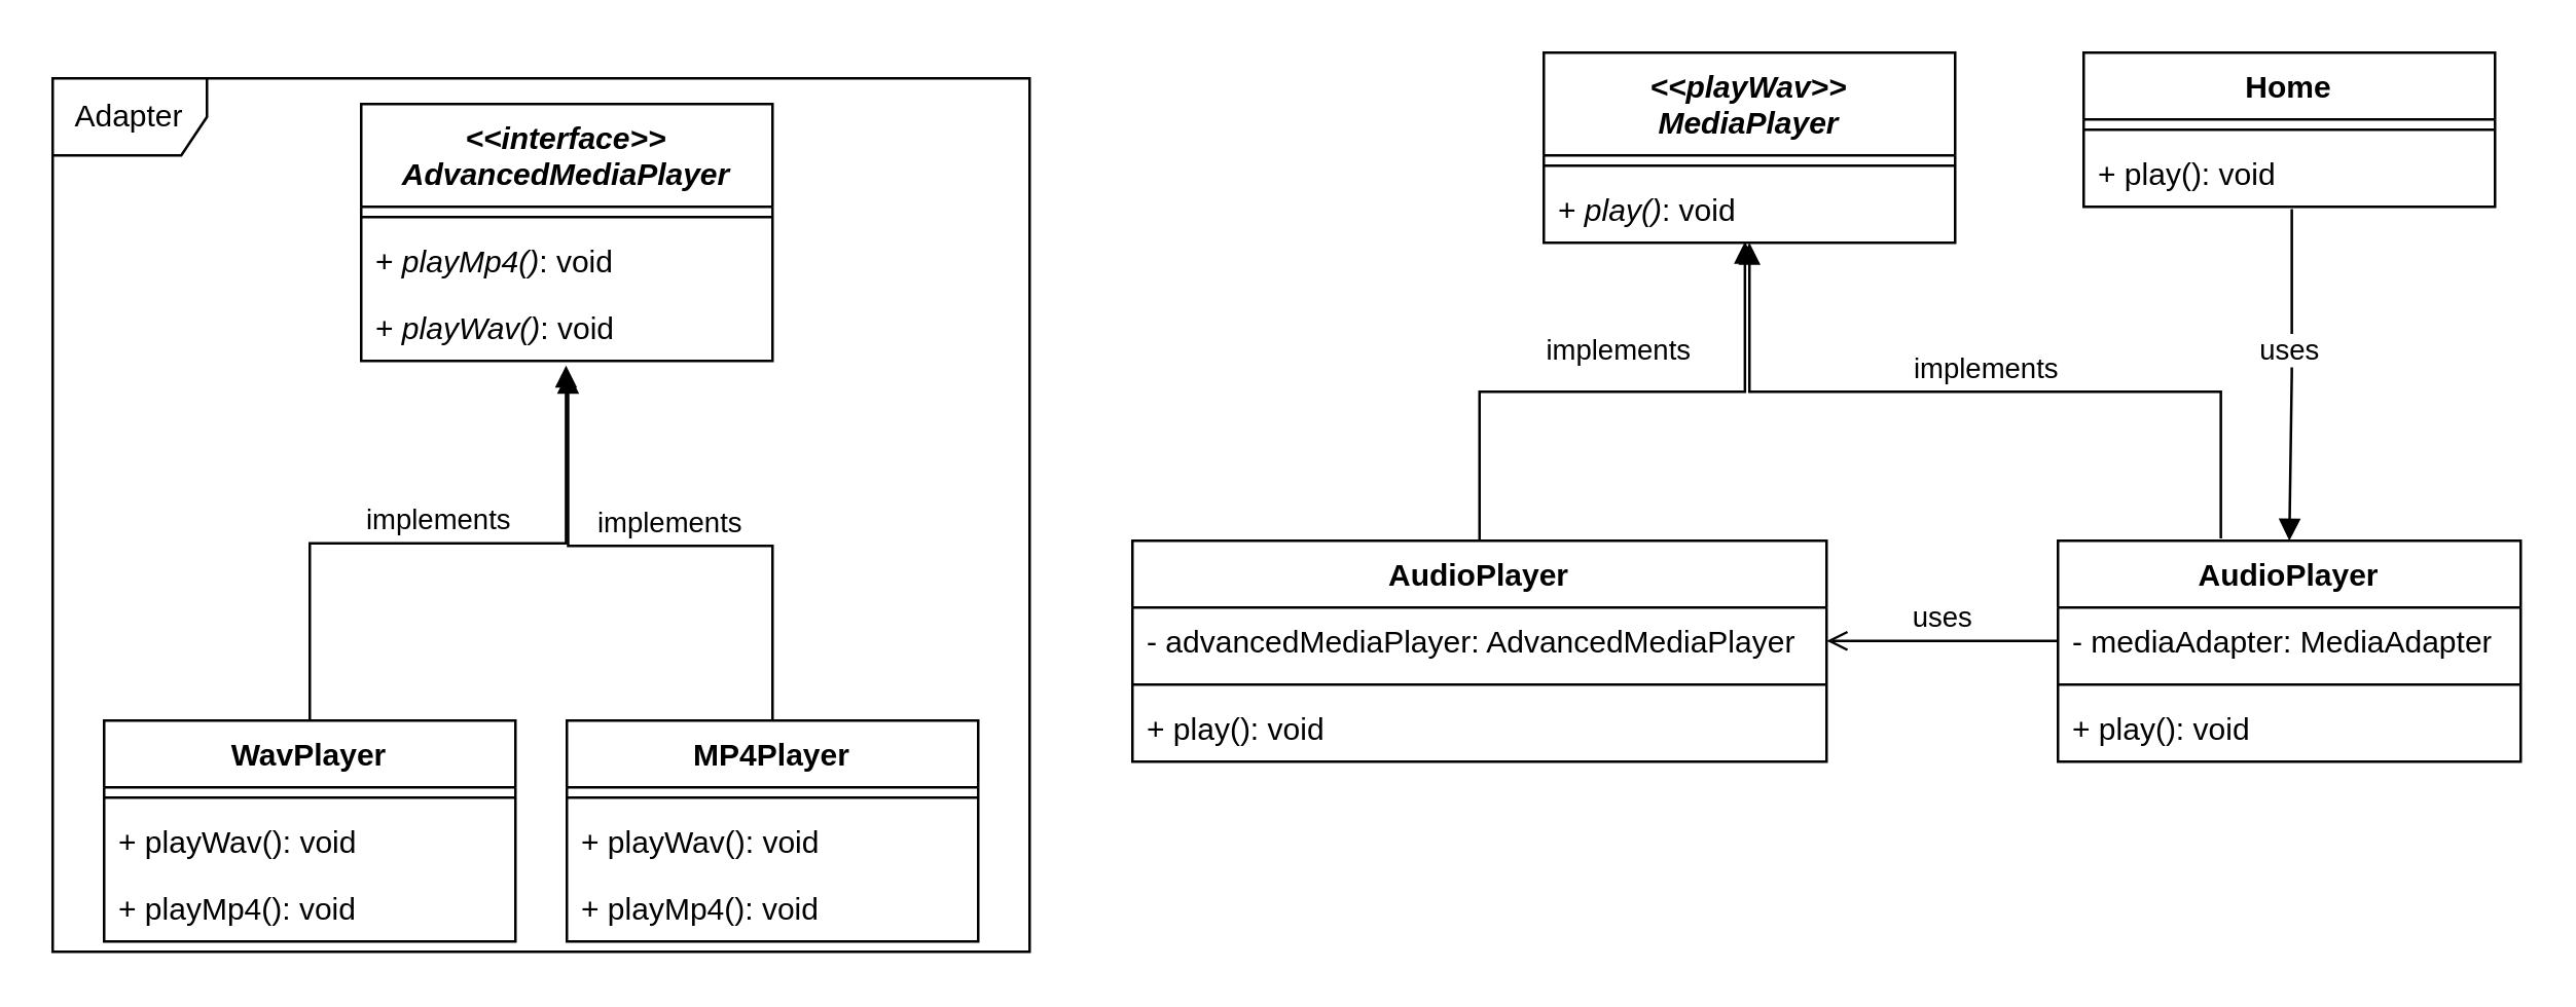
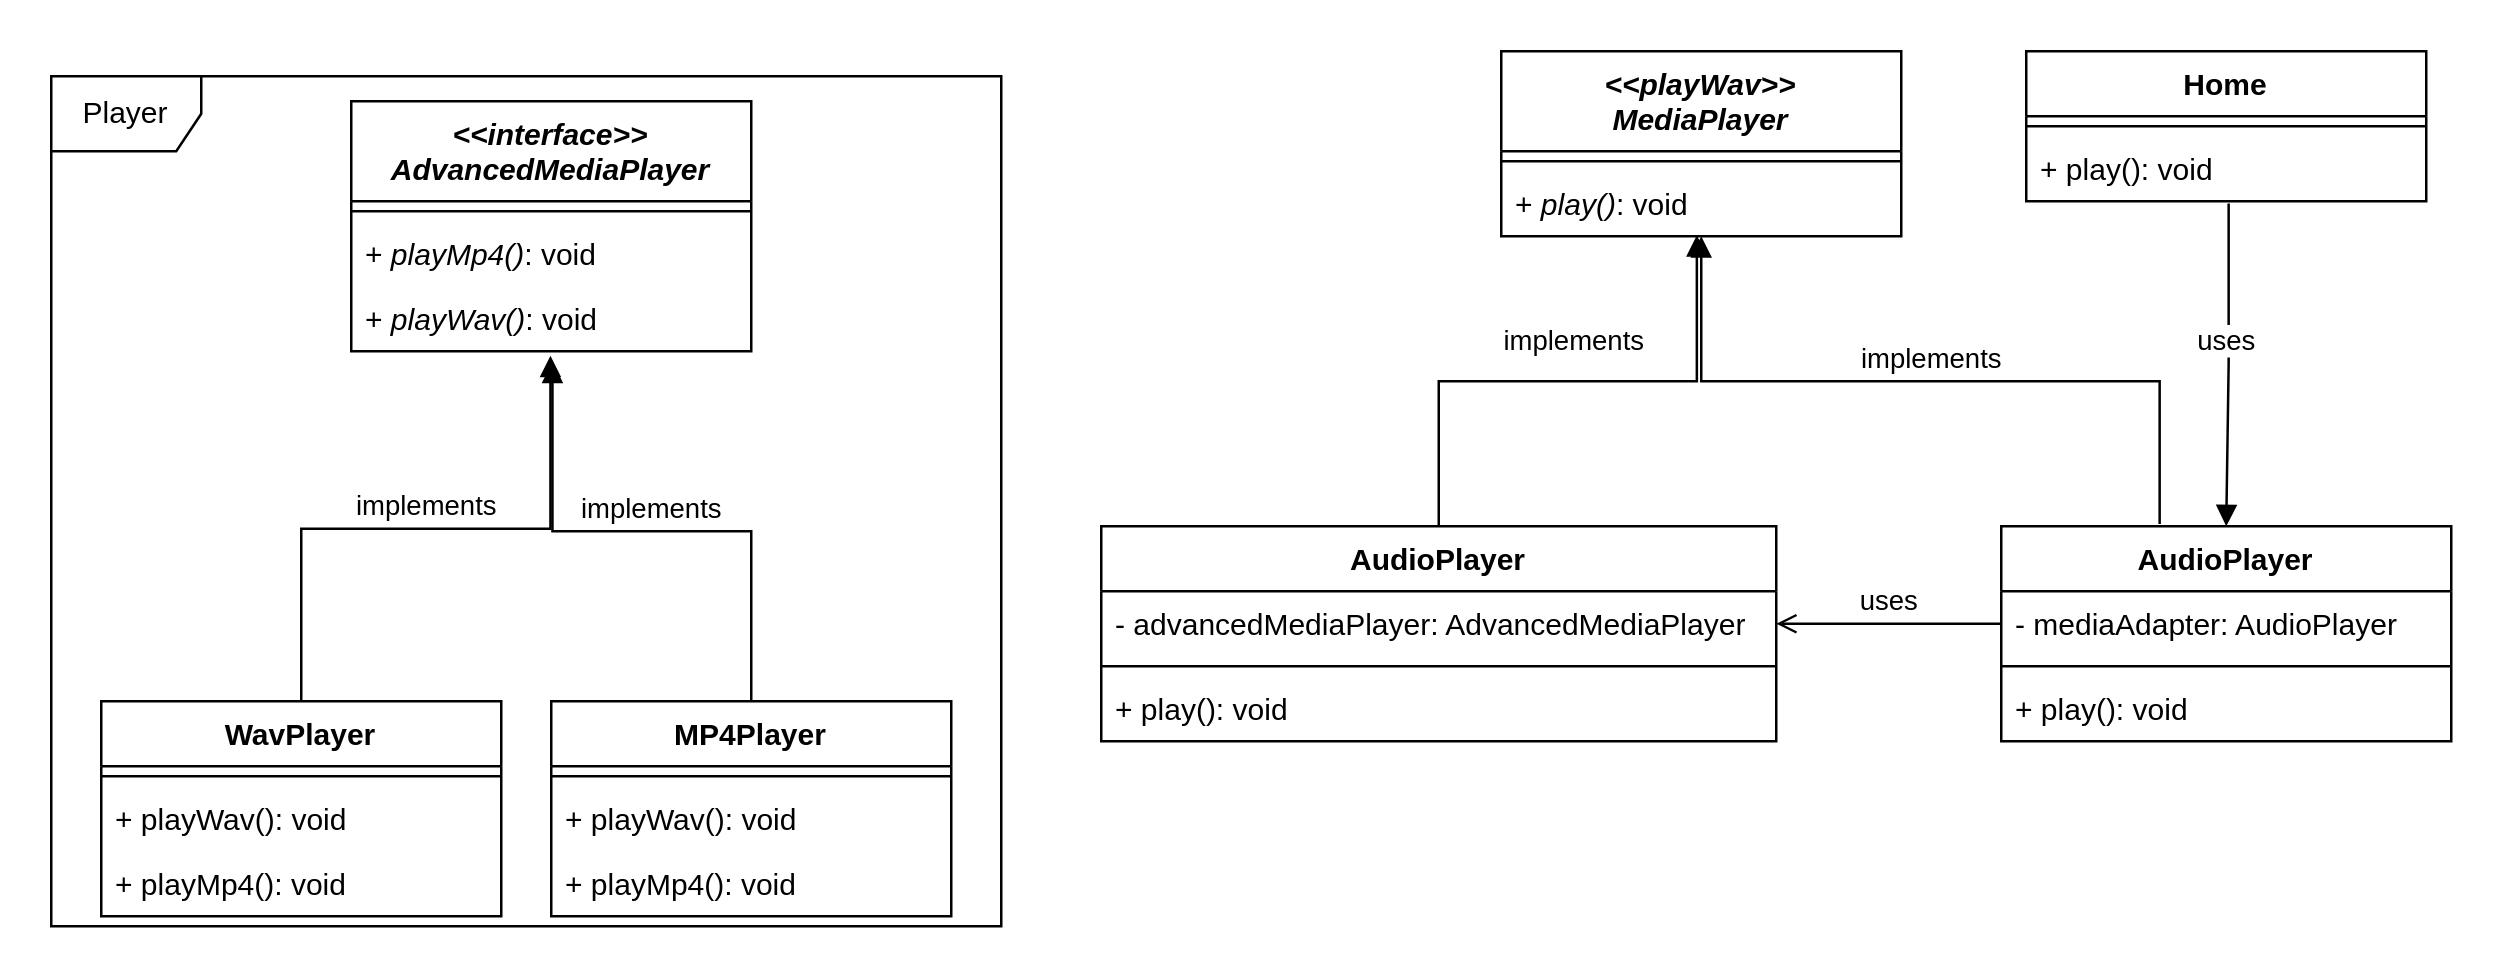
  <mxCell id="0" />
  <mxCell id="1" parent="0" />
  <mxCell id="2" value="Home" style="swimlane;fontStyle=1;align=center;verticalAlign=top;childLayout=stackLayout;horizontal=1;startSize=26;horizontalStack=0;resizeParent=1;resizeParentMax=0;resizeLast=0;collapsible=1;marginBottom=0;whiteSpace=wrap;html=1;" vertex="1" parent="1"><mxGeometry x="810" y="20" width="160" height="60" as="geometry" /></mxCell>
  <mxCell id="3" value="" style="line;strokeWidth=1;fillColor=none;align=left;verticalAlign=middle;spacingTop=-1;spacingLeft=3;spacingRight=3;rotatable=0;labelPosition=right;points=[];portConstraint=eastwest;strokeColor=inherit;" vertex="1" parent="2"><mxGeometry y="26" width="160" height="8" as="geometry" /></mxCell>
  <mxCell id="4" value="+ play(): void" style="text;strokeColor=none;fillColor=none;align=left;verticalAlign=top;spacingLeft=4;spacingRight=4;overflow=hidden;rotatable=0;points=[[0,0.5],[1,0.5]];portConstraint=eastwest;whiteSpace=wrap;html=1;" vertex="1" parent="2"><mxGeometry y="34" width="160" height="26" as="geometry" /></mxCell>
  <mxCell id="5" value="&lt;i&gt;&amp;lt;&amp;lt;playWav&amp;gt;&amp;gt;&lt;br&gt;MediaPlayer&lt;/i&gt;" style="swimlane;fontStyle=1;align=center;verticalAlign=top;childLayout=stackLayout;horizontal=1;startSize=40;horizontalStack=0;resizeParent=1;resizeParentMax=0;resizeLast=0;collapsible=1;marginBottom=0;whiteSpace=wrap;html=1;" vertex="1" parent="1"><mxGeometry x="600" y="20" width="160" height="74" as="geometry" /></mxCell>
  <mxCell id="6" value="" style="line;strokeWidth=1;fillColor=none;align=left;verticalAlign=middle;spacingTop=-1;spacingLeft=3;spacingRight=3;rotatable=0;labelPosition=right;points=[];portConstraint=eastwest;strokeColor=inherit;" vertex="1" parent="5"><mxGeometry y="40" width="160" height="8" as="geometry" /></mxCell>
  <mxCell id="7" value="+ &lt;i&gt;play()&lt;/i&gt;: void" style="text;strokeColor=none;fillColor=none;align=left;verticalAlign=top;spacingLeft=4;spacingRight=4;overflow=hidden;rotatable=0;points=[[0,0.5],[1,0.5]];portConstraint=eastwest;whiteSpace=wrap;html=1;" vertex="1" parent="5"><mxGeometry y="48" width="160" height="26" as="geometry" /></mxCell>
  <mxCell id="8" value="AudioPlayer" style="swimlane;fontStyle=1;align=center;verticalAlign=top;childLayout=stackLayout;horizontal=1;startSize=26;horizontalStack=0;resizeParent=1;resizeParentMax=0;resizeLast=0;collapsible=1;marginBottom=0;whiteSpace=wrap;html=1;" vertex="1" parent="1"><mxGeometry x="800" y="210" width="180" height="86" as="geometry" /></mxCell>
- <mxCell id="9" value="- mediaAdapter: MediaAdapter&lt;br&gt;" style="text;strokeColor=none;fillColor=none;align=left;verticalAlign=top;spacingLeft=4;spacingRight=4;overflow=hidden;rotatable=0;points=[[0,0.5],[1,0.5]];portConstraint=eastwest;whiteSpace=wrap;html=1;" vertex="1" parent="8"><mxGeometry y="26" width="180" height="26" as="geometry" /></mxCell>
+ <mxCell id="9" value="- mediaAdapter: AudioPlayer&lt;br&gt;" style="text;strokeColor=none;fillColor=none;align=left;verticalAlign=top;spacingLeft=4;spacingRight=4;overflow=hidden;rotatable=0;points=[[0,0.5],[1,0.5]];portConstraint=eastwest;whiteSpace=wrap;html=1;" vertex="1" parent="8"><mxGeometry y="26" width="180" height="26" as="geometry" /></mxCell>
  <mxCell id="10" value="" style="line;strokeWidth=1;fillColor=none;align=left;verticalAlign=middle;spacingTop=-1;spacingLeft=3;spacingRight=3;rotatable=0;labelPosition=right;points=[];portConstraint=eastwest;strokeColor=inherit;" vertex="1" parent="8"><mxGeometry y="52" width="180" height="8" as="geometry" /></mxCell>
  <mxCell id="11" value="+ play(): void" style="text;strokeColor=none;fillColor=none;align=left;verticalAlign=top;spacingLeft=4;spacingRight=4;overflow=hidden;rotatable=0;points=[[0,0.5],[1,0.5]];portConstraint=eastwest;whiteSpace=wrap;html=1;" vertex="1" parent="8"><mxGeometry y="60" width="180" height="26" as="geometry" /></mxCell>
  <mxCell id="12" value="AudioPlayer" style="swimlane;fontStyle=1;align=center;verticalAlign=top;childLayout=stackLayout;horizontal=1;startSize=26;horizontalStack=0;resizeParent=1;resizeParentMax=0;resizeLast=0;collapsible=1;marginBottom=0;whiteSpace=wrap;html=1;" vertex="1" parent="1"><mxGeometry x="440" y="210" width="270" height="86" as="geometry" /></mxCell>
  <mxCell id="13" value="- advancedMediaPlayer: AdvancedMediaPlayer" style="text;strokeColor=none;fillColor=none;align=left;verticalAlign=top;spacingLeft=4;spacingRight=4;overflow=hidden;rotatable=0;points=[[0,0.5],[1,0.5]];portConstraint=eastwest;whiteSpace=wrap;html=1;" vertex="1" parent="12"><mxGeometry y="26" width="270" height="26" as="geometry" /></mxCell>
  <mxCell id="14" value="" style="line;strokeWidth=1;fillColor=none;align=left;verticalAlign=middle;spacingTop=-1;spacingLeft=3;spacingRight=3;rotatable=0;labelPosition=right;points=[];portConstraint=eastwest;strokeColor=inherit;" vertex="1" parent="12"><mxGeometry y="52" width="270" height="8" as="geometry" /></mxCell>
  <mxCell id="15" value="+ play(): void" style="text;strokeColor=none;fillColor=none;align=left;verticalAlign=top;spacingLeft=4;spacingRight=4;overflow=hidden;rotatable=0;points=[[0,0.5],[1,0.5]];portConstraint=eastwest;whiteSpace=wrap;html=1;" vertex="1" parent="12"><mxGeometry y="60" width="270" height="26" as="geometry" /></mxCell>
  <mxCell id="16" value="uses" style="html=1;verticalAlign=bottom;endArrow=block;edgeStyle=elbowEdgeStyle;elbow=vertical;curved=0;rounded=0;exitX=0.506;exitY=1.036;exitDx=0;exitDy=0;exitPerimeter=0;entryX=0.5;entryY=0;entryDx=0;entryDy=0;" edge="1" parent="1" source="4" target="8"><mxGeometry width="80" relative="1" as="geometry"><mxPoint x="670" y="220" as="sourcePoint" /><mxPoint x="750" y="220" as="targetPoint" /></mxGeometry></mxCell>
  <mxCell id="17" value="uses" style="html=1;verticalAlign=bottom;endArrow=open;edgeStyle=elbowEdgeStyle;elbow=vertical;curved=0;rounded=0;entryX=1;entryY=0.5;entryDx=0;entryDy=0;exitX=0;exitY=0.5;exitDx=0;exitDy=0;" edge="1" parent="1" source="9" target="13"><mxGeometry width="80" relative="1" as="geometry"><mxPoint x="895" y="340" as="sourcePoint" /><mxPoint x="730" y="340" as="targetPoint" /></mxGeometry></mxCell>
  <mxCell id="18" value="implements" style="html=1;verticalAlign=bottom;endArrow=block;edgeStyle=elbowEdgeStyle;elbow=vertical;curved=0;rounded=0;exitX=0.5;exitY=0;exitDx=0;exitDy=0;entryX=0.489;entryY=0.985;entryDx=0;entryDy=0;entryPerimeter=0;" edge="1" parent="1" source="12" target="7"><mxGeometry x="0.023" y="7" width="80" relative="1" as="geometry"><mxPoint x="670" y="130" as="sourcePoint" /><mxPoint x="750" y="130" as="targetPoint" /><mxPoint as="offset" /></mxGeometry></mxCell>
  <mxCell id="19" value="implements" style="html=1;verticalAlign=bottom;endArrow=block;edgeStyle=elbowEdgeStyle;elbow=vertical;curved=0;rounded=0;exitX=0.352;exitY=-0.01;exitDx=0;exitDy=0;exitPerimeter=0;entryX=0.5;entryY=1;entryDx=0;entryDy=0;" edge="1" parent="1" source="8" target="5"><mxGeometry width="80" relative="1" as="geometry"><mxPoint x="670" y="130" as="sourcePoint" /><mxPoint x="750" y="130" as="targetPoint" /></mxGeometry></mxCell>
  <mxCell id="20" value="&lt;i&gt;&amp;lt;&amp;lt;interface&amp;gt;&amp;gt;&lt;br&gt;AdvancedMediaPlayer&lt;/i&gt;" style="swimlane;fontStyle=1;align=center;verticalAlign=top;childLayout=stackLayout;horizontal=1;startSize=40;horizontalStack=0;resizeParent=1;resizeParentMax=0;resizeLast=0;collapsible=1;marginBottom=0;whiteSpace=wrap;html=1;" vertex="1" parent="1"><mxGeometry x="140" y="40" width="160" height="100" as="geometry" /></mxCell>
  <mxCell id="21" value="" style="line;strokeWidth=1;fillColor=none;align=left;verticalAlign=middle;spacingTop=-1;spacingLeft=3;spacingRight=3;rotatable=0;labelPosition=right;points=[];portConstraint=eastwest;strokeColor=inherit;" vertex="1" parent="20"><mxGeometry y="40" width="160" height="8" as="geometry" /></mxCell>
  <mxCell id="22" value="+ &lt;i&gt;playMp4()&lt;/i&gt;: void" style="text;strokeColor=none;fillColor=none;align=left;verticalAlign=top;spacingLeft=4;spacingRight=4;overflow=hidden;rotatable=0;points=[[0,0.5],[1,0.5]];portConstraint=eastwest;whiteSpace=wrap;html=1;" vertex="1" parent="20"><mxGeometry y="48" width="160" height="26" as="geometry" /></mxCell>
  <mxCell id="23" value="+ &lt;i&gt;playWav()&lt;/i&gt;: void" style="text;strokeColor=none;fillColor=none;align=left;verticalAlign=top;spacingLeft=4;spacingRight=4;overflow=hidden;rotatable=0;points=[[0,0.5],[1,0.5]];portConstraint=eastwest;whiteSpace=wrap;html=1;" vertex="1" parent="20"><mxGeometry y="74" width="160" height="26" as="geometry" /></mxCell>
  <mxCell id="24" value="WavPlayer" style="swimlane;fontStyle=1;align=center;verticalAlign=top;childLayout=stackLayout;horizontal=1;startSize=26;horizontalStack=0;resizeParent=1;resizeParentMax=0;resizeLast=0;collapsible=1;marginBottom=0;whiteSpace=wrap;html=1;" vertex="1" parent="1"><mxGeometry x="40" y="280" width="160" height="86" as="geometry" /></mxCell>
  <mxCell id="25" value="" style="line;strokeWidth=1;fillColor=none;align=left;verticalAlign=middle;spacingTop=-1;spacingLeft=3;spacingRight=3;rotatable=0;labelPosition=right;points=[];portConstraint=eastwest;strokeColor=inherit;" vertex="1" parent="24"><mxGeometry y="26" width="160" height="8" as="geometry" /></mxCell>
  <mxCell id="26" value="+ playWav(): void" style="text;strokeColor=none;fillColor=none;align=left;verticalAlign=top;spacingLeft=4;spacingRight=4;overflow=hidden;rotatable=0;points=[[0,0.5],[1,0.5]];portConstraint=eastwest;whiteSpace=wrap;html=1;" vertex="1" parent="24"><mxGeometry y="34" width="160" height="26" as="geometry" /></mxCell>
  <mxCell id="27" value="+ playMp4(): void" style="text;strokeColor=none;fillColor=none;align=left;verticalAlign=top;spacingLeft=4;spacingRight=4;overflow=hidden;rotatable=0;points=[[0,0.5],[1,0.5]];portConstraint=eastwest;whiteSpace=wrap;html=1;" vertex="1" parent="24"><mxGeometry y="60" width="160" height="26" as="geometry" /></mxCell>
  <mxCell id="28" value="MP4Player" style="swimlane;fontStyle=1;align=center;verticalAlign=top;childLayout=stackLayout;horizontal=1;startSize=26;horizontalStack=0;resizeParent=1;resizeParentMax=0;resizeLast=0;collapsible=1;marginBottom=0;whiteSpace=wrap;html=1;" vertex="1" parent="1"><mxGeometry x="220" y="280" width="160" height="86" as="geometry" /></mxCell>
  <mxCell id="29" value="" style="line;strokeWidth=1;fillColor=none;align=left;verticalAlign=middle;spacingTop=-1;spacingLeft=3;spacingRight=3;rotatable=0;labelPosition=right;points=[];portConstraint=eastwest;strokeColor=inherit;" vertex="1" parent="28"><mxGeometry y="26" width="160" height="8" as="geometry" /></mxCell>
  <mxCell id="30" value="+ playWav(): void" style="text;strokeColor=none;fillColor=none;align=left;verticalAlign=top;spacingLeft=4;spacingRight=4;overflow=hidden;rotatable=0;points=[[0,0.5],[1,0.5]];portConstraint=eastwest;whiteSpace=wrap;html=1;" vertex="1" parent="28"><mxGeometry y="34" width="160" height="26" as="geometry" /></mxCell>
  <mxCell id="31" value="+ playMp4(): void" style="text;strokeColor=none;fillColor=none;align=left;verticalAlign=top;spacingLeft=4;spacingRight=4;overflow=hidden;rotatable=0;points=[[0,0.5],[1,0.5]];portConstraint=eastwest;whiteSpace=wrap;html=1;" vertex="1" parent="28"><mxGeometry y="60" width="160" height="26" as="geometry" /></mxCell>
  <mxCell id="32" value="implements" style="html=1;verticalAlign=bottom;endArrow=block;edgeStyle=elbowEdgeStyle;elbow=vertical;curved=0;rounded=0;exitX=0.5;exitY=0;exitDx=0;exitDy=0;entryX=0.498;entryY=1.069;entryDx=0;entryDy=0;entryPerimeter=0;" edge="1" parent="1" source="24" target="23"><mxGeometry width="80" relative="1" as="geometry"><mxPoint x="460" y="250" as="sourcePoint" /><mxPoint x="540" y="250" as="targetPoint" /></mxGeometry></mxCell>
  <mxCell id="33" value="implements" style="html=1;verticalAlign=bottom;endArrow=block;edgeStyle=elbowEdgeStyle;elbow=vertical;curved=0;rounded=0;exitX=0.5;exitY=0;exitDx=0;exitDy=0;entryX=0.503;entryY=1.162;entryDx=0;entryDy=0;entryPerimeter=0;" edge="1" parent="1" source="28" target="23"><mxGeometry width="80" relative="1" as="geometry"><mxPoint x="460" y="250" as="sourcePoint" /><mxPoint x="540" y="250" as="targetPoint" /></mxGeometry></mxCell>
- <mxCell id="34" value="Adapter" style="shape=umlFrame;whiteSpace=wrap;html=1;pointerEvents=0;" vertex="1" parent="1"><mxGeometry x="20" y="30" width="380" height="340" as="geometry" /></mxCell>
+ <mxCell id="34" value="Player" style="shape=umlFrame;whiteSpace=wrap;html=1;pointerEvents=0;" vertex="1" parent="1"><mxGeometry x="20" y="30" width="380" height="340" as="geometry" /></mxCell>
